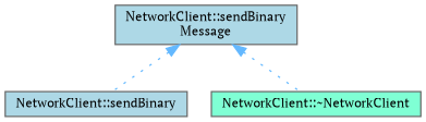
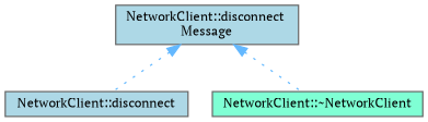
  digraph {
    fontname="PT Serif"
    rankdir=TB
    node [color=gray40 fillcolor=lightblue fontname="PT Serif" fontsize=10 shape=box style=filled]
    edge [color=steelblue1 dir=back fontname="PT Serif" fontsize=10 labelfontname=Helvetica labelfontsize=10 style=dotted]
-   n1 [fontcolor=black height=0.2 label="NetworkClient::sendBinary\lMessage" width=0.4]
-   n2 [height=0.2 label="NetworkClient::sendBinary" width=0.4]
+   n1 [fontcolor=black height=0.2 label="NetworkClient::disconnect\lMessage" width=0.4]
+   n2 [height=0.2 label="NetworkClient::disconnect" width=0.4]
    n3 [fillcolor=aquamarine height=0.2 label="NetworkClient::~NetworkClient" width=0.4]
    n1 -> n2
    n1 -> n3
  }
